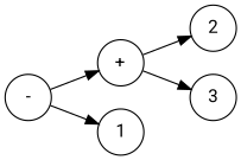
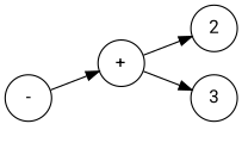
  strict digraph {
    rankdir=LR
    fontname=Roboto
    node [shape=circle fontname=Roboto]
    edge [fontname=Roboto]
    n1 [label="-"]
    n2 [label="+"]
-   n3 [label=1]
    n4 [label=2]
    n5 [label=3]
    n1 -> n2
-   n1 -> n3
    n2 -> n4
    n2 -> n5
  }
